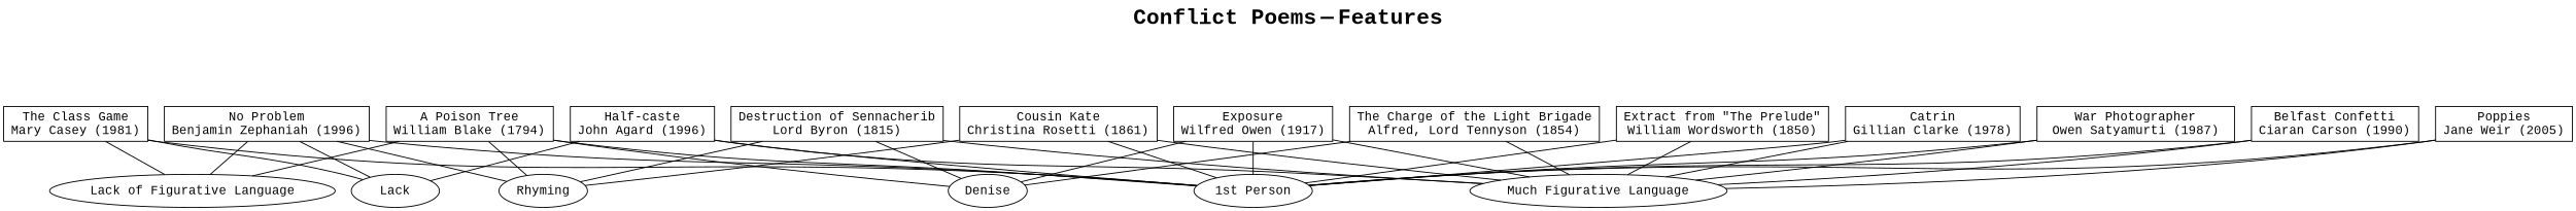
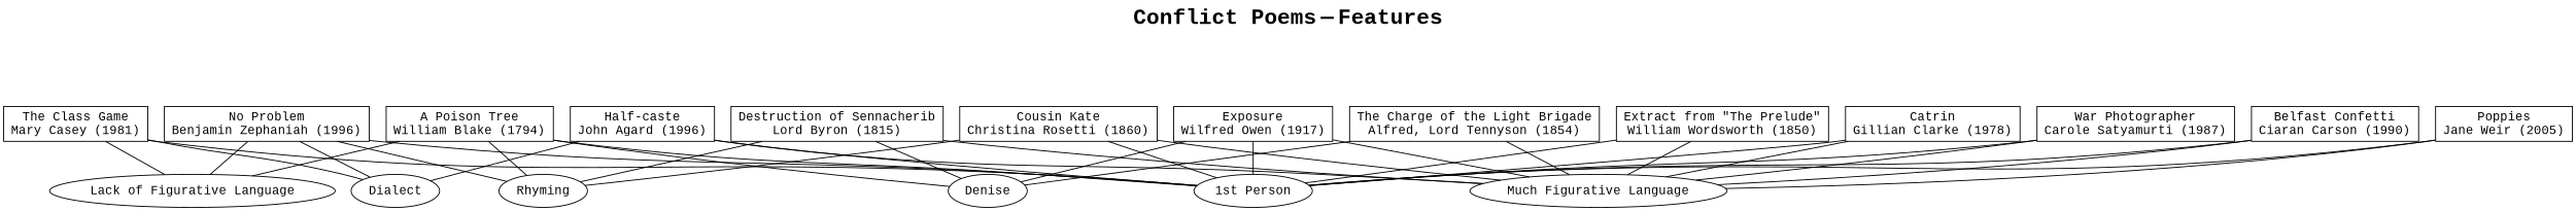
  graph {
    fontname="Liberation Mono"
    label=<<font point-size="24"><b>Conflict Poems&thinsp;&mdash;&thinsp;Features</b><br/>&nbsp;</font>>
    labelloc=t
    splines=true
    node [fontname="Liberation Mono" shape=box]
    edge [fontname="Liberation Mono"]
    n1 [label=<A Poison Tree<br/>William Blake (1794)>]
    n2 [label=Denise shape=oval]
    n3 [label="1st Person" shape=oval]
    n4 [label=Rhyming shape=oval]
    n5 [label="Lack of Figurative Language" shape=oval]
    n6 [label=<Destruction of Sennacherib<br/>Lord Byron (1815)>]
    n7 [label="Much Figurative Language" shape=oval]
    n8 [label=<Extract from "The Prelude"<br/>William Wordsworth (1850)>]
-   n9 [label=<Cousin Kate<br/>Christina Rosetti (1861)>]
+   n9 [label=<Cousin Kate<br/>Christina Rosetti (1860)>]
    n10 [label=<Half-caste<br/>John Agard (1996)>]
-   n11 [label=Lack shape=oval]
+   n11 [label=Dialect shape=oval]
    n12 [label=<Exposure<br/>Wilfred Owen (1917)>]
    n13 [label=<The Charge of the Light Brigade<br/>Alfred, Lord Tennyson (1854)>]
    n14 [label=<Catrin<br/>Gillian Clarke (1978)>]
-   n15 [label=<War Photographer<br/>Owen Satyamurti (1987)>]
+   n15 [label=<War Photographer<br/>Carole Satyamurti (1987)>]
    n16 [label=<Belfast Confetti<br/>Ciaran Carson (1990)>]
    n17 [label=<The Class Game<br/>Mary Casey (1981)>]
    n18 [label=<Poppies<br/>Jane Weir (2005)>]
    n19 [label=<No Problem<br/>Benjamin Zephaniah (1996)>]
    n1 -- n2
    n1 -- n3
    n1 -- n4
    n1 -- n5
    n6 -- n2
    n6 -- n4
    n6 -- n7
    n8 -- n3
    n8 -- n7
    n9 -- n3
    n9 -- n4
    n9 -- n7
    n10 -- n3
    n10 -- n7
    n10 -- n11
    n12 -- n2
    n12 -- n3
    n12 -- n7
    n13 -- n2
    n13 -- n7
    n14 -- n3
    n14 -- n7
    n15 -- n3
    n15 -- n7
    n16 -- n3
    n16 -- n7
    n17 -- n3
    n17 -- n5
    n17 -- n11
    n18 -- n3
    n18 -- n7
    n19 -- n3
    n19 -- n4
    n19 -- n5
    n19 -- n11
  }
